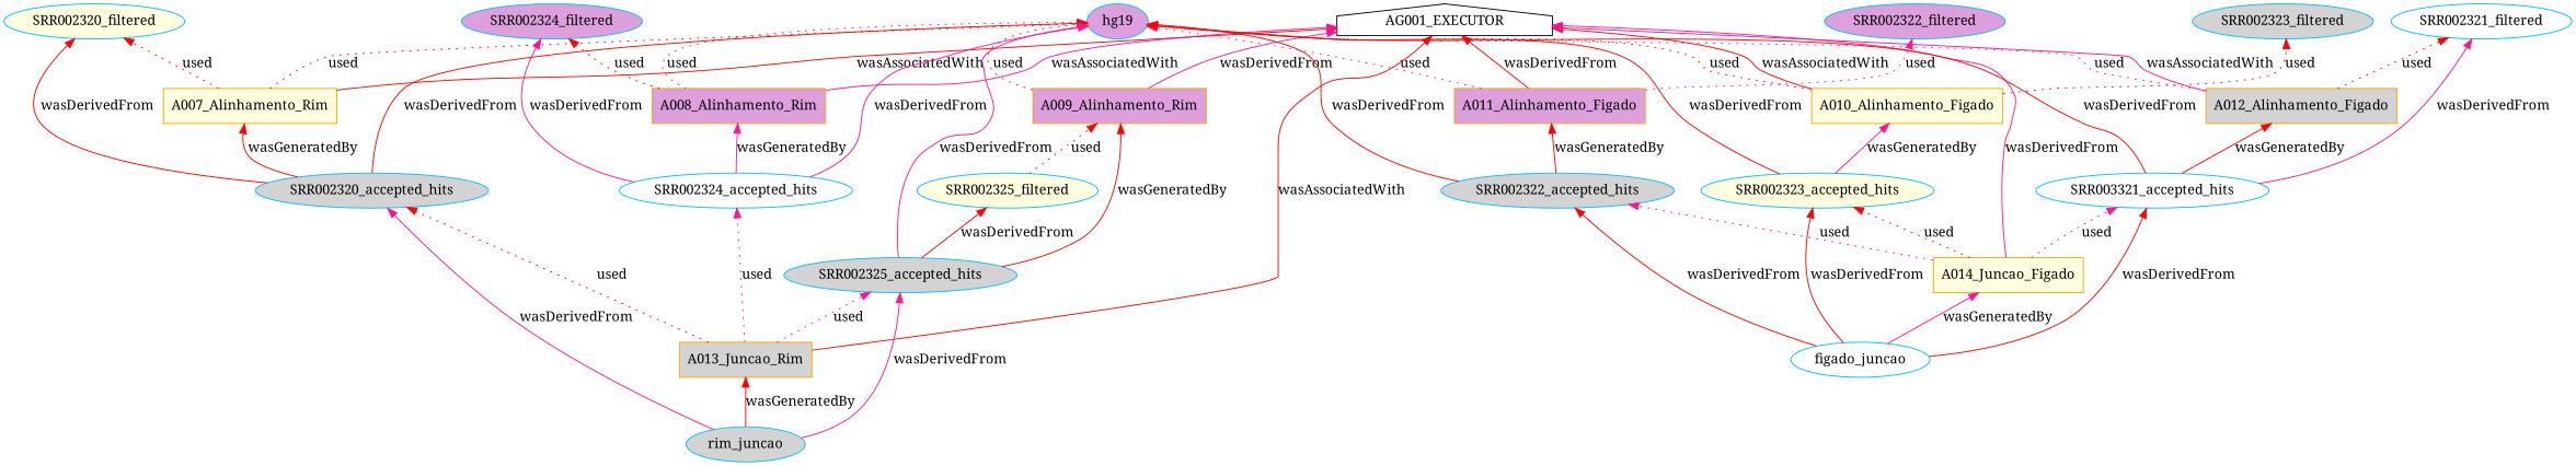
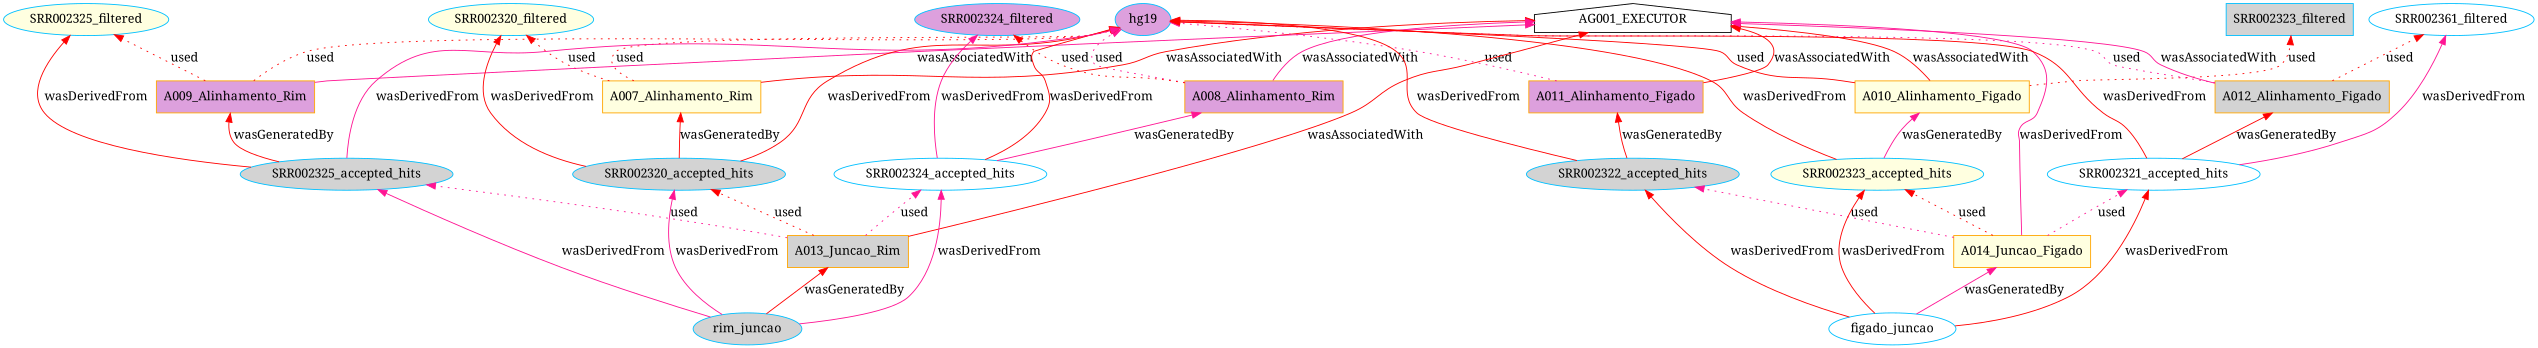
  digraph {
    fontname="Noto Serif"
    fontsize=500
    rankdir=BT
    node [color=deepskyblue distortion=0.0 fillcolor=lightgrey fontname="Noto Serif" orientation=0.0 shape=ellipse skew=0.0 style=filled]
    edge [color=red fontname="Noto Serif"]
    A007_Alinhamento_Rim [color=orange fillcolor=lightyellow shape=box]
    AG001_EXECUTOR [fillcolor=white shape=house color=""]
    hg19 [fillcolor=plum]
    SRR002320_filtered [fillcolor=lightyellow]
    A008_Alinhamento_Rim [color=orange fillcolor=plum shape=box]
    SRR002324_filtered [fillcolor=plum]
    A009_Alinhamento_Rim [color=orange fillcolor=plum shape=box]
    SRR002325_filtered [fillcolor=lightyellow]
    A010_Alinhamento_Figado [color=orange fillcolor=lightyellow shape=box]
-   SRR002323_filtered
+   SRR002323_filtered [shape=box]
    A011_Alinhamento_Figado [color=orange fillcolor=plum shape=box]
-   SRR002322_filtered [fillcolor=plum]
    A012_Alinhamento_Figado [color=orange shape=box]
-   SRR002321_filtered [fillcolor=white]
+   SRR002321_filtered [fillcolor=white label=SRR002361_filtered]
    A013_Juncao_Rim [color=orange shape=box]
    SRR002320_accepted_hits
    SRR002324_accepted_hits [fillcolor=white]
    SRR002325_accepted_hits
    A014_Juncao_Figado [color=orange fillcolor=lightyellow shape=box]
-   SRR002321_accepted_hits [fillcolor=white label=SRR003321_accepted_hits]
+   SRR002321_accepted_hits [fillcolor=white]
    SRR002322_accepted_hits
    SRR002323_accepted_hits [fillcolor=lightyellow]
    rim_juncao
    figado_juncao [fillcolor=white]
    A007_Alinhamento_Rim -> AG001_EXECUTOR [label=wasAssociatedWith]
    A007_Alinhamento_Rim -> hg19 [label=used style=dotted]
    A007_Alinhamento_Rim -> SRR002320_filtered [label=used style=dotted]
    A008_Alinhamento_Rim -> AG001_EXECUTOR [color=deeppink label=wasAssociatedWith]
    A008_Alinhamento_Rim -> hg19 [color=deeppink label=used style=dotted]
    A008_Alinhamento_Rim -> SRR002324_filtered [label=used style=dotted]
-   A009_Alinhamento_Rim -> AG001_EXECUTOR [color=deeppink label=wasDerivedFrom]
+   A009_Alinhamento_Rim -> AG001_EXECUTOR [color=deeppink label=wasAssociatedWith]
    A009_Alinhamento_Rim -> hg19 [label=used style=dotted]
-   SRR002325_filtered -> A009_Alinhamento_Rim [label=used style=dotted]
+   A009_Alinhamento_Rim -> SRR002325_filtered [label=used style=dotted]
    A010_Alinhamento_Figado -> AG001_EXECUTOR [label=wasAssociatedWith]
-   A010_Alinhamento_Figado -> hg19 [label=used style=dotted]
+   A010_Alinhamento_Figado -> hg19 [label=used style=solid]
    A010_Alinhamento_Figado -> SRR002323_filtered [label=used style=dotted]
-   A011_Alinhamento_Figado -> AG001_EXECUTOR [label=wasDerivedFrom]
+   A011_Alinhamento_Figado -> AG001_EXECUTOR [label=wasAssociatedWith]
    A011_Alinhamento_Figado -> hg19 [color=deeppink label=used style=dotted]
-   A011_Alinhamento_Figado -> SRR002322_filtered [color=deeppink label=used style=dotted]
    A012_Alinhamento_Figado -> AG001_EXECUTOR [color=deeppink label=wasAssociatedWith]
    A012_Alinhamento_Figado -> hg19 [color=deeppink label=used style=dotted]
    A012_Alinhamento_Figado -> SRR002321_filtered [label=used style=dotted]
    A013_Juncao_Rim -> AG001_EXECUTOR [label=wasAssociatedWith]
    A013_Juncao_Rim -> SRR002320_accepted_hits [label=used style=dotted]
    A013_Juncao_Rim -> SRR002324_accepted_hits [color=deeppink label=used style=dotted]
    A013_Juncao_Rim -> SRR002325_accepted_hits [color=deeppink label=used style=dotted]
    SRR002320_accepted_hits -> A007_Alinhamento_Rim [label=wasGeneratedBy]
    SRR002320_accepted_hits -> hg19 [label=wasDerivedFrom]
    SRR002320_accepted_hits -> SRR002320_filtered [label=wasDerivedFrom]
-   SRR002324_accepted_hits -> hg19 [color=deeppink label=wasDerivedFrom]
+   SRR002324_accepted_hits -> hg19 [label=wasDerivedFrom]
    SRR002324_accepted_hits -> A008_Alinhamento_Rim [color=deeppink label=wasGeneratedBy]
    SRR002324_accepted_hits -> SRR002324_filtered [color=deeppink label=wasDerivedFrom]
    SRR002325_accepted_hits -> hg19 [color=deeppink label=wasDerivedFrom]
    SRR002325_accepted_hits -> A009_Alinhamento_Rim [label=wasGeneratedBy]
    SRR002325_accepted_hits -> SRR002325_filtered [label=wasDerivedFrom]
    A014_Juncao_Figado -> AG001_EXECUTOR [color=deeppink label=wasDerivedFrom]
    A014_Juncao_Figado -> SRR002321_accepted_hits [color=deeppink label=used style=dotted]
    A014_Juncao_Figado -> SRR002322_accepted_hits [color=deeppink label=used style=dotted]
    A014_Juncao_Figado -> SRR002323_accepted_hits [label=used style=dotted]
    SRR002321_accepted_hits -> hg19 [label=wasDerivedFrom]
    SRR002321_accepted_hits -> A012_Alinhamento_Figado [label=wasGeneratedBy]
    SRR002321_accepted_hits -> SRR002321_filtered [color=deeppink label=wasDerivedFrom]
    SRR002322_accepted_hits -> hg19 [label=wasDerivedFrom]
    SRR002322_accepted_hits -> A011_Alinhamento_Figado [label=wasGeneratedBy]
    SRR002323_accepted_hits -> hg19 [label=wasDerivedFrom]
    SRR002323_accepted_hits -> A010_Alinhamento_Figado [color=deeppink label=wasGeneratedBy]
    rim_juncao -> A013_Juncao_Rim [label=wasGeneratedBy]
    rim_juncao -> SRR002320_accepted_hits [color=deeppink label=wasDerivedFrom]
+   rim_juncao -> SRR002324_accepted_hits [color=deeppink label=wasDerivedFrom]
    rim_juncao -> SRR002325_accepted_hits [color=deeppink label=wasDerivedFrom]
    figado_juncao -> A014_Juncao_Figado [color=deeppink label=wasGeneratedBy]
    figado_juncao -> SRR002321_accepted_hits [label=wasDerivedFrom]
    figado_juncao -> SRR002322_accepted_hits [label=wasDerivedFrom]
    figado_juncao -> SRR002323_accepted_hits [label=wasDerivedFrom]
  }
